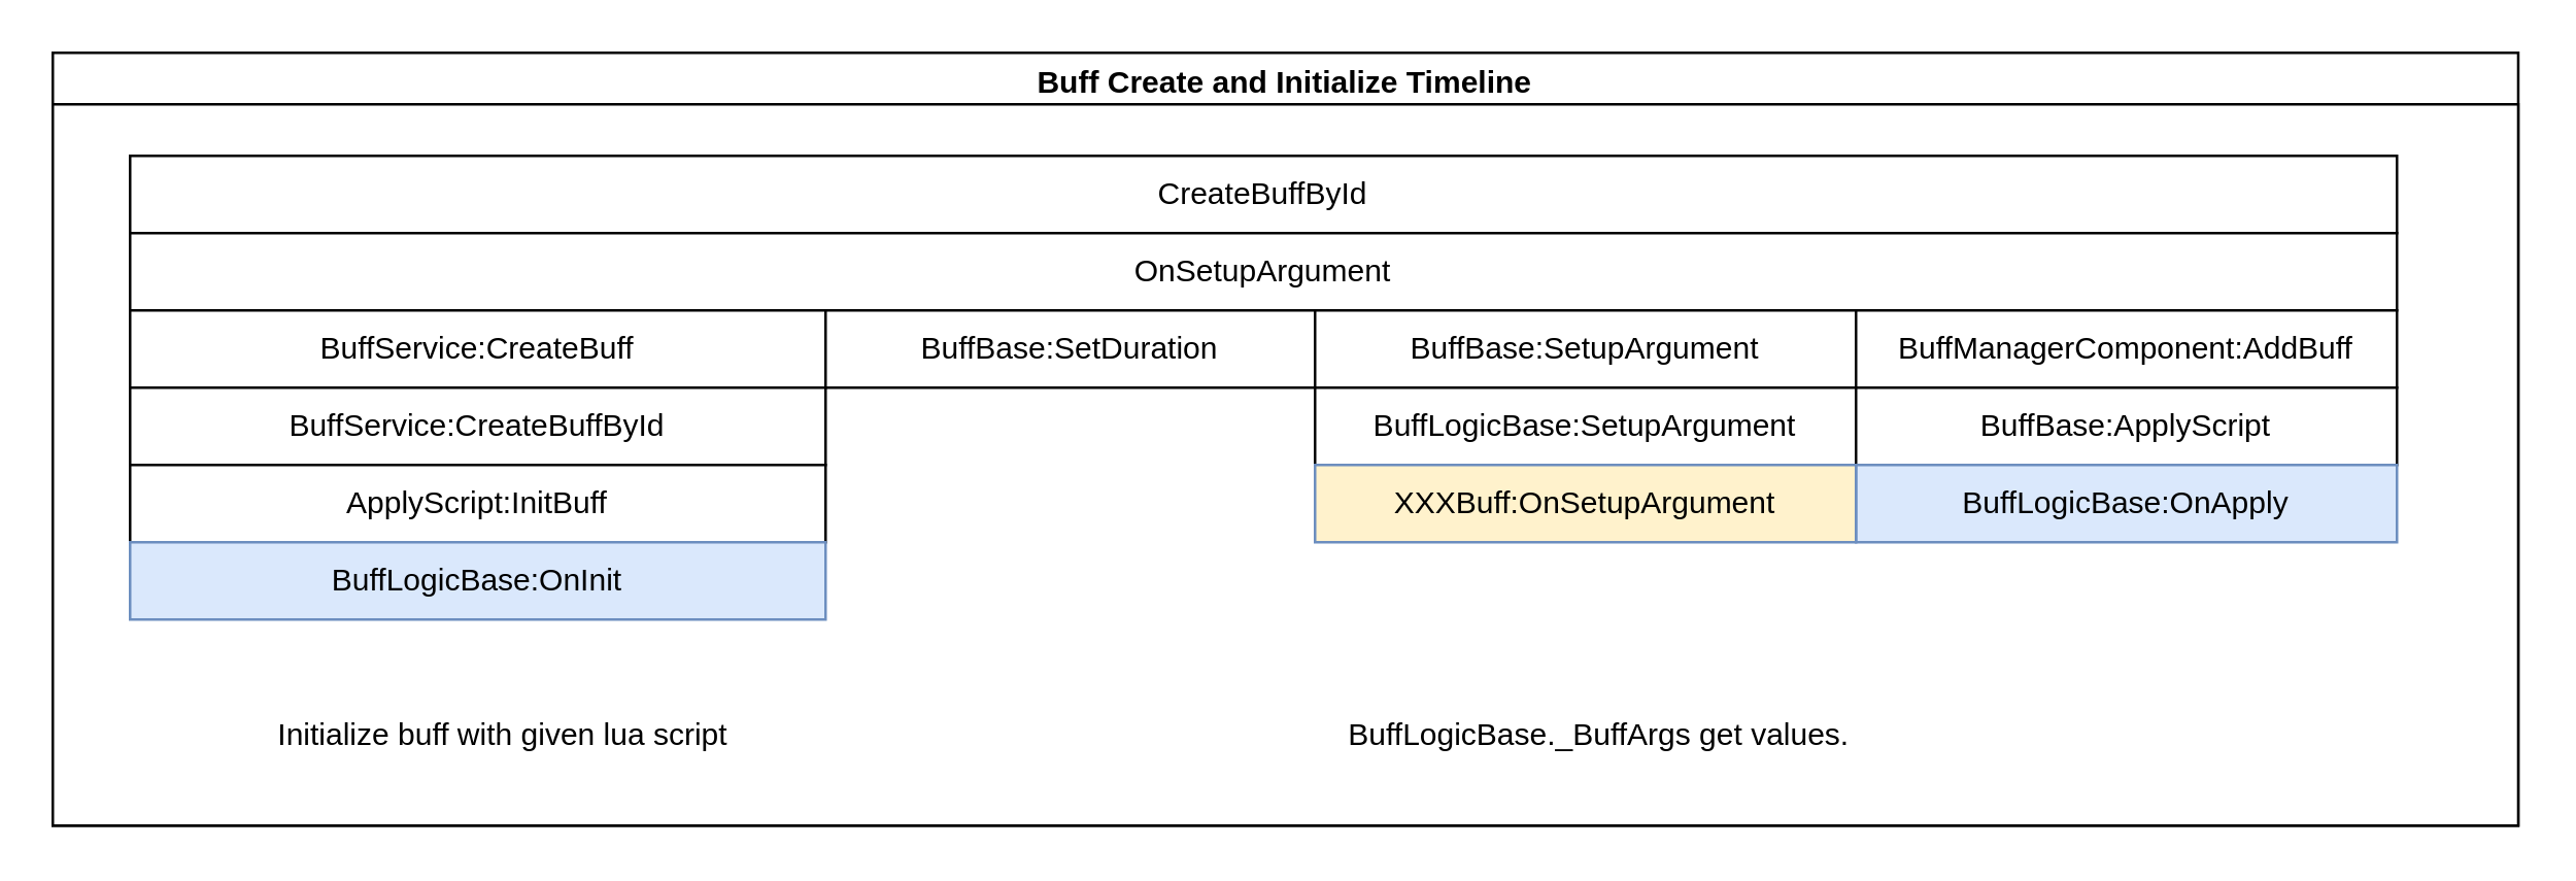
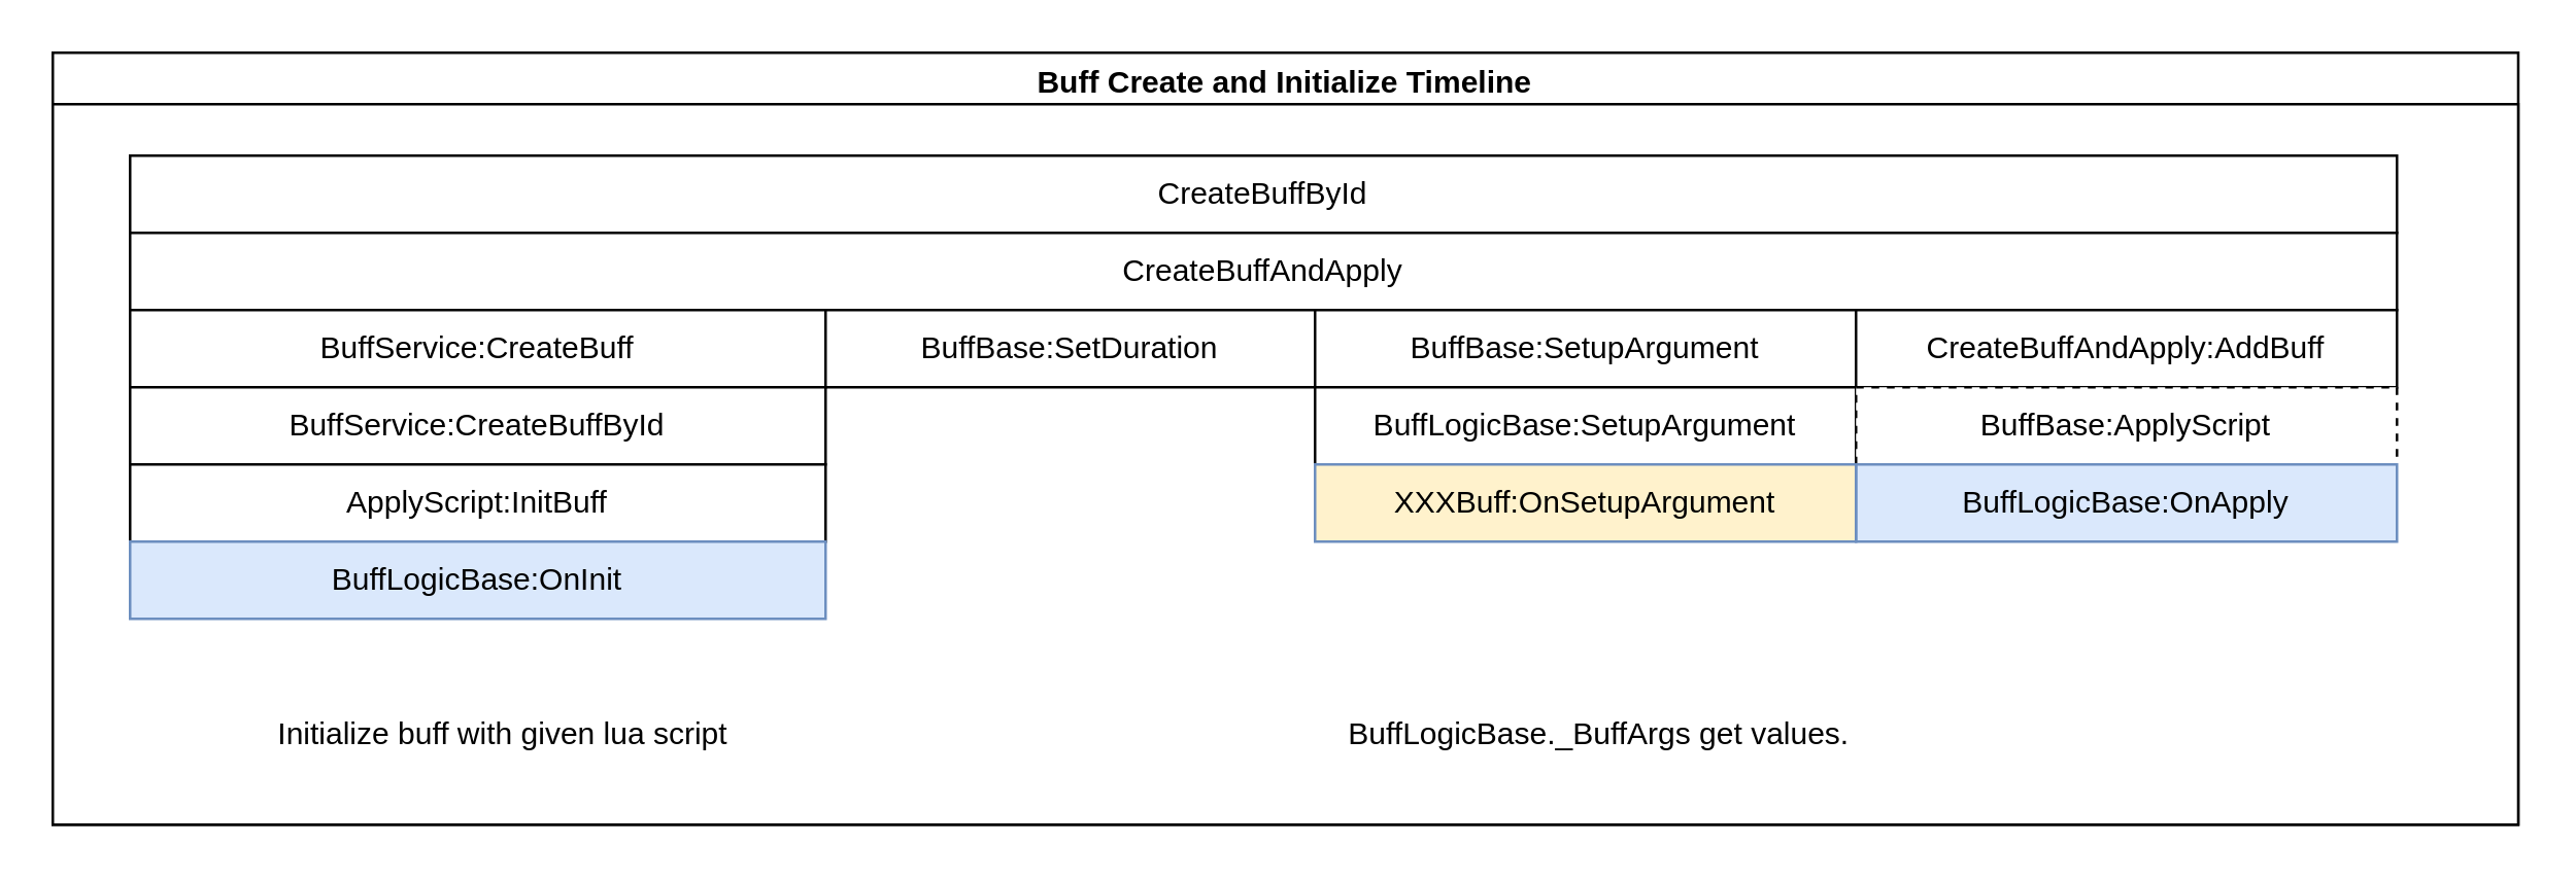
  <mxCell id="0" />
  <mxCell id="1" parent="0" />
  <mxCell id="2" value="Buff Create and Initialize Timeline" style="swimlane;whiteSpace=wrap;html=1;rounded=0;fontFamily=Helvetica;fontSize=12;labelBackgroundColor=none;labelBorderColor=none;shadow=0;" parent="1" vertex="1"><mxGeometry x="20" y="20" width="957.09" height="300" as="geometry" /></mxCell>
  <mxCell id="3" value="" style="rounded=0;whiteSpace=wrap;html=1;strokeColor=default;fontFamily=Helvetica;fontSize=12;fontColor=default;fillColor=default;" parent="2" vertex="1"><mxGeometry y="20" width="957.09" height="280" as="geometry" /></mxCell>
  <mxCell id="4" value="CreateBuffById" style="rounded=0;whiteSpace=wrap;html=1;" parent="2" vertex="1"><mxGeometry x="30" y="40" width="880" height="30" as="geometry" /></mxCell>
- <mxCell id="5" value="OnSetupArgument" style="rounded=0;whiteSpace=wrap;html=1;" parent="2" vertex="1"><mxGeometry x="30" y="70" width="880" height="30" as="geometry" /></mxCell>
+ <mxCell id="5" value="CreateBuffAndApply" style="rounded=0;whiteSpace=wrap;html=1;" parent="2" vertex="1"><mxGeometry x="30" y="70" width="880" height="30" as="geometry" /></mxCell>
  <mxCell id="6" value="BuffService:CreateBuff" style="rounded=0;whiteSpace=wrap;html=1;strokeColor=default;fontFamily=Helvetica;fontSize=12;fontColor=default;fillColor=default;" parent="2" vertex="1"><mxGeometry x="30" y="100" width="270" height="30" as="geometry" /></mxCell>
  <mxCell id="7" value="BuffService:CreateBuffById" style="rounded=0;whiteSpace=wrap;html=1;strokeColor=default;fontFamily=Helvetica;fontSize=12;fontColor=default;fillColor=default;" parent="2" vertex="1"><mxGeometry x="30" y="130" width="270" height="30" as="geometry" /></mxCell>
  <mxCell id="8" value="ApplyScript:InitBuff" style="rounded=0;whiteSpace=wrap;html=1;strokeColor=default;fontFamily=Helvetica;fontSize=12;fontColor=default;fillColor=default;" parent="2" vertex="1"><mxGeometry x="30" y="160" width="270" height="30" as="geometry" /></mxCell>
  <mxCell id="9" value="Initialize buff with given lua script" style="text;html=1;strokeColor=none;fillColor=none;align=center;verticalAlign=middle;whiteSpace=wrap;rounded=0;fontFamily=Helvetica;fontSize=12;fontColor=default;" parent="2" vertex="1"><mxGeometry x="60" y="250" width="230" height="30" as="geometry" /></mxCell>
  <mxCell id="10" value="BuffLogicBase:OnInit" style="rounded=0;whiteSpace=wrap;html=1;strokeColor=#6c8ebf;fontFamily=Helvetica;fontSize=12;fillColor=#dae8fc;" parent="2" vertex="1"><mxGeometry x="30" y="190" width="270" height="30" as="geometry" /></mxCell>
  <mxCell id="11" value="BuffBase:SetDuration" style="rounded=0;whiteSpace=wrap;html=1;strokeColor=default;fontFamily=Helvetica;fontSize=12;fontColor=default;fillColor=default;" parent="2" vertex="1"><mxGeometry x="300" y="100" width="190" height="30" as="geometry" /></mxCell>
  <mxCell id="12" value="BuffBase:SetupArgument" style="rounded=0;whiteSpace=wrap;html=1;strokeColor=default;fontFamily=Helvetica;fontSize=12;fontColor=default;fillColor=default;" parent="2" vertex="1"><mxGeometry x="490" y="100" width="210" height="30" as="geometry" /></mxCell>
  <mxCell id="13" value="BuffLogicBase:SetupArgument" style="rounded=0;whiteSpace=wrap;html=1;fontFamily=Helvetica;fontSize=12;" parent="2" vertex="1"><mxGeometry x="490" y="130" width="210" height="30" as="geometry" /></mxCell>
- <mxCell id="14" value="BuffManagerComponent:AddBuff" style="rounded=0;whiteSpace=wrap;html=1;strokeColor=default;fontFamily=Helvetica;fontSize=12;fontColor=default;fillColor=default;" parent="2" vertex="1"><mxGeometry x="700" y="100" width="210" height="30" as="geometry" /></mxCell>
- <mxCell id="15" value="BuffBase:ApplyScript" style="rounded=0;whiteSpace=wrap;html=1;strokeColor=default;fontFamily=Helvetica;fontSize=12;fontColor=default;fillColor=default;" parent="2" vertex="1"><mxGeometry x="700" y="130" width="210" height="30" as="geometry" /></mxCell>
+ <mxCell id="14" value="CreateBuffAndApply:AddBuff" style="rounded=0;whiteSpace=wrap;html=1;strokeColor=default;fontFamily=Helvetica;fontSize=12;fontColor=default;fillColor=default;" parent="2" vertex="1"><mxGeometry x="700" y="100" width="210" height="30" as="geometry" /></mxCell>
+ <mxCell id="15" value="BuffBase:ApplyScript" style="rounded=0;whiteSpace=wrap;html=1;strokeColor=default;fontFamily=Helvetica;fontSize=12;fontColor=default;fillColor=default;dashed=1;" parent="2" vertex="1"><mxGeometry x="700" y="130" width="210" height="30" as="geometry" /></mxCell>
  <mxCell id="16" value="BuffLogicBase:OnApply" style="rounded=0;whiteSpace=wrap;html=1;strokeColor=#6c8ebf;fontFamily=Helvetica;fontSize=12;fillColor=#dae8fc;" parent="2" vertex="1"><mxGeometry x="700" y="160" width="210" height="30" as="geometry" /></mxCell>
  <mxCell id="17" value="BuffLogicBase._BuffArgs get values." style="text;html=1;align=center;verticalAlign=middle;resizable=0;points=[];autosize=1;strokeColor=none;fillColor=none;fontSize=12;fontFamily=Helvetica;fontColor=default;" parent="2" vertex="1"><mxGeometry x="490" y="250" width="220" height="30" as="geometry" /></mxCell>
  <mxCell id="18" value="XXXBuff:OnSetupArgument" style="rounded=0;whiteSpace=wrap;html=1;fontFamily=Helvetica;fontSize=12;fillColor=#fff2cc;strokeColor=#6c8ebf;" vertex="1" parent="2"><mxGeometry x="490" y="160" width="210" height="30" as="geometry" /></mxCell>
